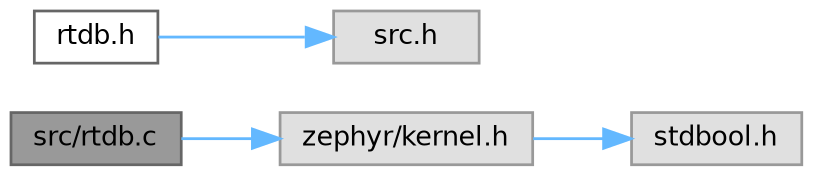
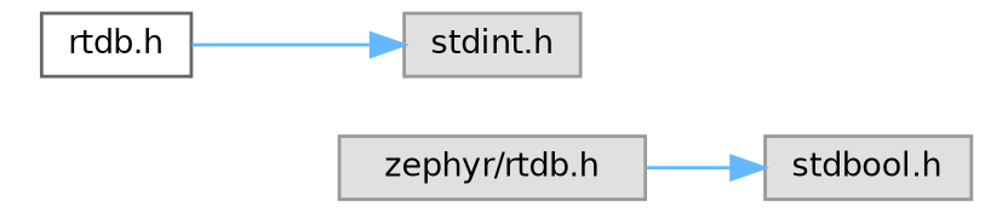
  digraph {
    rankdir=LR
    node [color=grey60 fillcolor="#E0E0E0" fontname=Helvetica fontsize=10 shape=box style=filled]
    edge [color=steelblue1 fontname=Helvetica fontsize=10 labelfontname=Helvetica labelfontsize=10 style=solid]
-   n1 [color=gray40 fillcolor=grey60 fontcolor=black height=0.2 label="src/rtdb.c" width=0.4]
-   n2 [height=0.2 label="zephyr/kernel.h" width=0.4]
+   n2 [height=0.2 label="zephyr/rtdb.h" width=0.4]
    n3 [color=grey40 fillcolor=white height=0.2 label="rtdb.h" width=0.4]
-   n4 [height=0.2 label="src.h" width=0.4]
+   n4 [height=0.2 label="stdint.h" width=0.4]
    n5 [height=0.2 label="stdbool.h" width=0.4]
-   n1 -> n2
    n2 -> n5
    n3 -> n4
  }
